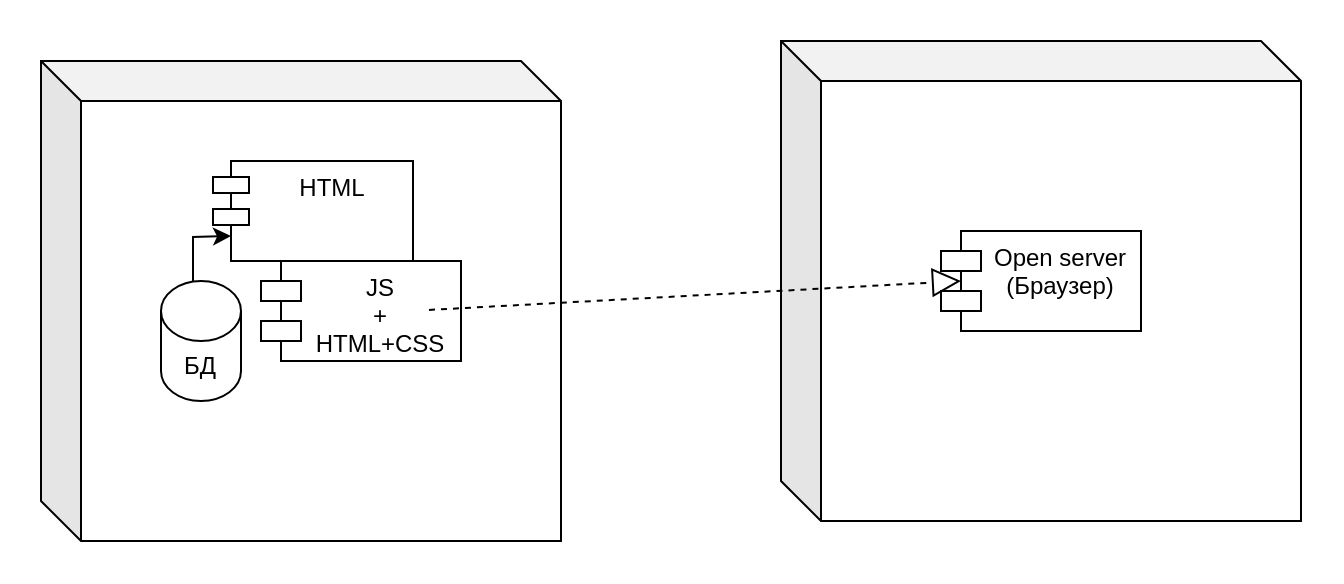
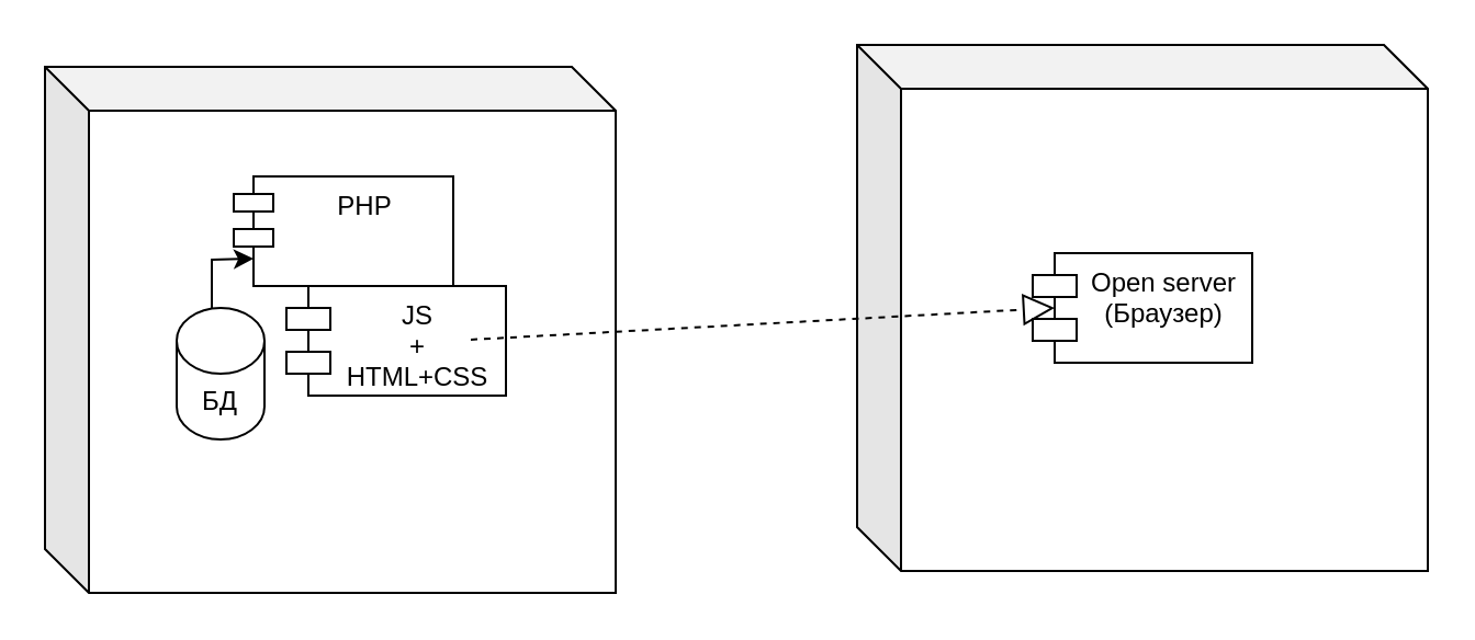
  <mxCell id="0" />
  <mxCell id="1" parent="0" />
  <mxCell id="2" value="" style="shape=cube;whiteSpace=wrap;html=1;boundedLbl=1;backgroundOutline=1;darkOpacity=0.05;darkOpacity2=0.1;strokeColor=#000000;" vertex="1" parent="1"><mxGeometry x="20" y="30" width="260" height="240" as="geometry" /></mxCell>
- <mxCell id="3" value="HTML" style="shape=module;align=left;spacingLeft=20;align=center;verticalAlign=top;jettyWidth=18;jettyHeight=8;" vertex="1" parent="1"><mxGeometry x="106" y="80" width="100" height="50" as="geometry" /></mxCell>
+ <mxCell id="3" value="PHP" style="shape=module;align=left;spacingLeft=20;align=center;verticalAlign=top;jettyWidth=18;jettyHeight=8;" vertex="1" parent="1"><mxGeometry x="106" y="80" width="100" height="50" as="geometry" /></mxCell>
  <mxCell id="4" value="JS&#10;+&#10;HTML+CSS" style="shape=module;align=left;spacingLeft=20;align=center;verticalAlign=top;" vertex="1" parent="1"><mxGeometry x="130" y="130" width="100" height="50" as="geometry" /></mxCell>
  <mxCell id="5" value="БД" style="shape=cylinder3;whiteSpace=wrap;html=1;boundedLbl=1;backgroundOutline=1;size=15;strokeColor=#000000;" vertex="1" parent="1"><mxGeometry x="80" y="140" width="40" height="60" as="geometry" /></mxCell>
  <mxCell id="6" value="" style="endArrow=classic;html=1;rounded=0;entryX=0;entryY=0.75;entryDx=9;entryDy=0;entryPerimeter=0;" edge="1" parent="1" target="3"><mxGeometry width="50" height="50" relative="1" as="geometry"><mxPoint x="96" y="140" as="sourcePoint" /><mxPoint x="146" y="90" as="targetPoint" /><Array as="points"><mxPoint x="96" y="118" /></Array></mxGeometry></mxCell>
  <mxCell id="7" value="" style="shape=cube;whiteSpace=wrap;html=1;boundedLbl=1;backgroundOutline=1;darkOpacity=0.05;darkOpacity2=0.1;strokeColor=#000000;" vertex="1" parent="1"><mxGeometry x="390" y="20" width="260" height="240" as="geometry" /></mxCell>
  <mxCell id="8" value="Open server&#10;(Браузер)" style="shape=module;align=left;spacingLeft=20;align=center;verticalAlign=top;strokeColor=#000000;" vertex="1" parent="1"><mxGeometry x="470" y="115" width="100" height="50" as="geometry" /></mxCell>
  <mxCell id="9" value="" style="endArrow=block;dashed=1;endFill=0;endSize=12;html=1;rounded=0;fillColor=#0000FF;" edge="1" parent="1"><mxGeometry width="160" relative="1" as="geometry"><mxPoint x="214" y="154.47" as="sourcePoint" /><mxPoint x="480" y="140" as="targetPoint" /></mxGeometry></mxCell>
